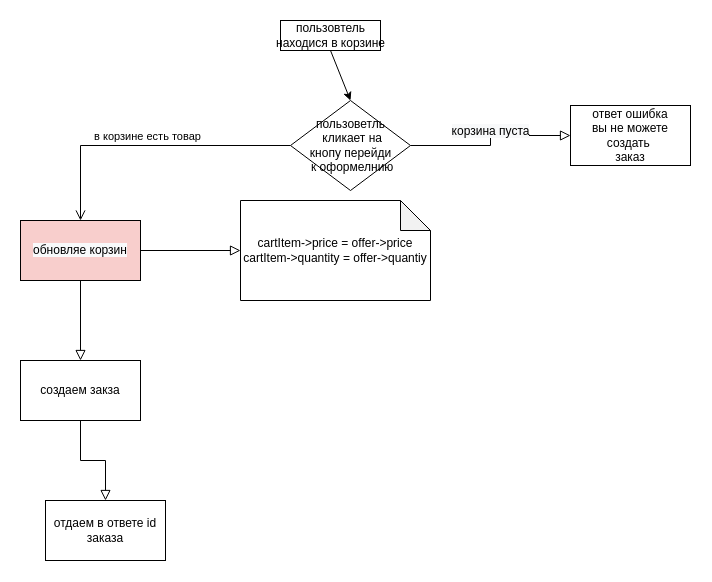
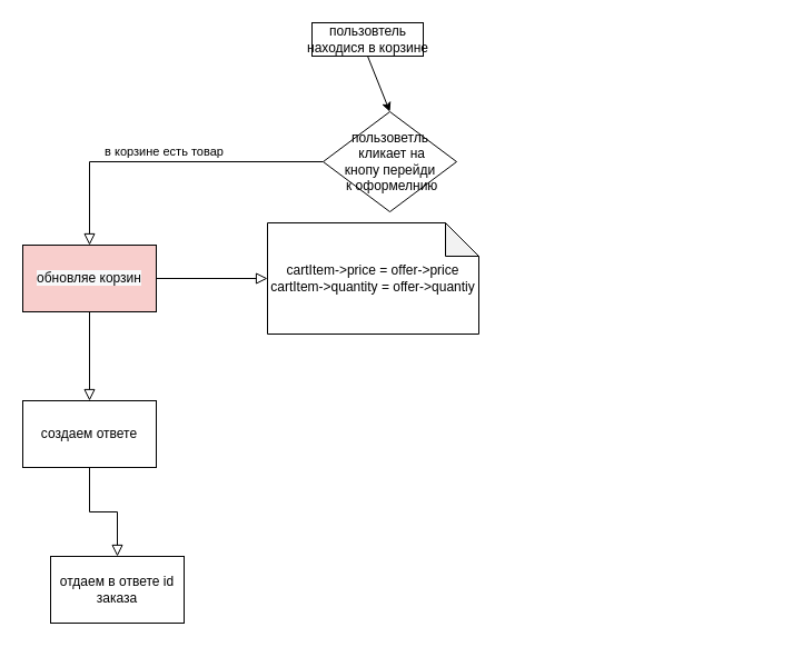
  <mxCell id="0" />
  <mxCell id="1" parent="0" />
- <mxCell id="2" value="в корзине есть товар&lt;br&gt;" style="edgeStyle=orthogonalEdgeStyle;rounded=0;orthogonalLoop=1;jettySize=auto;html=1;shadow=0;labelBackgroundColor=none;endArrow=open;endFill=0;endSize=8;strokeWidth=1;verticalAlign=bottom;" edge="1" parent="1" source="4" target="9"><mxGeometry relative="1" as="geometry" /></mxCell>
- <mxCell id="3" value="&lt;meta charset=&quot;utf-8&quot;&gt;&lt;span style=&quot;color: rgb(0, 0, 0); font-family: helvetica; font-size: 12px; font-style: normal; font-weight: 400; letter-spacing: normal; text-align: center; text-indent: 0px; text-transform: none; word-spacing: 0px; background-color: rgb(248, 249, 250); display: inline; float: none;&quot;&gt;корзина пуста&lt;/span&gt;" style="edgeStyle=orthogonalEdgeStyle;rounded=0;orthogonalLoop=1;jettySize=auto;html=1;shadow=0;labelBackgroundColor=none;endArrow=block;endFill=0;endSize=8;strokeWidth=1;verticalAlign=bottom;" edge="1" parent="1" source="4" target="10"><mxGeometry relative="1" as="geometry" /></mxCell>
+ <mxCell id="2" value="в корзине есть товар&lt;br&gt;" style="edgeStyle=orthogonalEdgeStyle;rounded=0;orthogonalLoop=1;jettySize=auto;html=1;shadow=0;labelBackgroundColor=none;endArrow=block;endFill=0;endSize=8;strokeWidth=1;verticalAlign=bottom;" edge="1" parent="1" source="4" target="9"><mxGeometry relative="1" as="geometry" /></mxCell>
  <mxCell id="4" value="&lt;span&gt;пользоветль&lt;br&gt;&amp;nbsp;кликает на &lt;br&gt;кнопу перейди&lt;br&gt;&amp;nbsp;к оформелнию&lt;/span&gt;" style="shape=rhombus;html=1;dashed=0;whitespace=wrap;perimeter=rhombusPerimeter;" vertex="1" parent="1"><mxGeometry x="290" y="100" width="120" height="90" as="geometry" /></mxCell>
  <mxCell id="5" value="&lt;span&gt;пользовтель &lt;br&gt;находися в корзине&lt;/span&gt;" style="html=1;dashed=0;whitespace=wrap;" vertex="1" parent="1"><mxGeometry x="280" y="20" width="100" height="30" as="geometry" /></mxCell>
  <mxCell id="6" value="" style="endArrow=classic;html=1;exitX=0.5;exitY=1;exitDx=0;exitDy=0;entryX=0.5;entryY=0;entryDx=0;entryDy=0;" edge="1" parent="1" source="5" target="4"><mxGeometry width="50" height="50" relative="1" as="geometry"><mxPoint x="535" y="350" as="sourcePoint" /><mxPoint x="560" y="390" as="targetPoint" /></mxGeometry></mxCell>
  <mxCell id="7" value="" style="edgeStyle=orthogonalEdgeStyle;rounded=0;orthogonalLoop=1;jettySize=auto;html=1;shadow=0;labelBackgroundColor=none;endArrow=block;endFill=0;endSize=8;strokeWidth=1;" edge="1" parent="1" source="9" target="11"><mxGeometry relative="1" as="geometry" /></mxCell>
  <mxCell id="8" value="" style="edgeStyle=orthogonalEdgeStyle;rounded=0;orthogonalLoop=1;jettySize=auto;html=1;shadow=0;labelBackgroundColor=none;endArrow=block;endFill=0;endSize=8;strokeWidth=1;" edge="1" parent="1" source="9" target="13"><mxGeometry relative="1" as="geometry" /></mxCell>
  <mxCell id="9" value="&lt;span style=&quot;color: rgb(0 , 0 , 0) ; font-family: &amp;#34;helvetica&amp;#34; ; font-size: 12px ; font-style: normal ; font-weight: 400 ; letter-spacing: normal ; text-align: center ; text-indent: 0px ; text-transform: none ; word-spacing: 0px ; background-color: rgb(248 , 249 , 250) ; display: inline ; float: none&quot;&gt;обновляе корзин&lt;br&gt;&lt;/span&gt;" style="whiteSpace=wrap;html=1;dashed=0;fillColor=#f8cecc;" vertex="1" parent="1"><mxGeometry x="20" y="220" width="120" height="60" as="geometry" /></mxCell>
- <mxCell id="10" value="ответ ошибка&lt;br&gt;вы не можете создать&amp;nbsp;&lt;br&gt;заказ" style="whiteSpace=wrap;html=1;dashed=0;" vertex="1" parent="1"><mxGeometry x="570" y="105" width="120" height="60" as="geometry" /></mxCell>
  <mxCell id="11" value="cartItem-&amp;gt;price = offer-&amp;gt;price&lt;br&gt;cartItem-&amp;gt;quantity = offer-&amp;gt;quantiy" style="shape=note;whiteSpace=wrap;html=1;backgroundOutline=1;darkOpacity=0.05;dashed=0;" vertex="1" parent="1"><mxGeometry x="240" y="200" width="190" height="100" as="geometry" /></mxCell>
  <mxCell id="12" value="" style="edgeStyle=orthogonalEdgeStyle;rounded=0;orthogonalLoop=1;jettySize=auto;html=1;shadow=0;labelBackgroundColor=none;endArrow=block;endFill=0;endSize=8;strokeWidth=1;" edge="1" parent="1" source="13" target="14"><mxGeometry relative="1" as="geometry" /></mxCell>
- <mxCell id="13" value="создаем закза" style="whiteSpace=wrap;html=1;dashed=0;" vertex="1" parent="1"><mxGeometry x="20" y="360" width="120" height="60" as="geometry" /></mxCell>
+ <mxCell id="13" value="создаем ответе" style="whiteSpace=wrap;html=1;dashed=0;" vertex="1" parent="1"><mxGeometry x="20" y="360" width="120" height="60" as="geometry" /></mxCell>
  <mxCell id="14" value="отдаем в ответе id заказа" style="whiteSpace=wrap;html=1;dashed=0;" vertex="1" parent="1"><mxGeometry x="45" y="500" width="120" height="60" as="geometry" /></mxCell>
